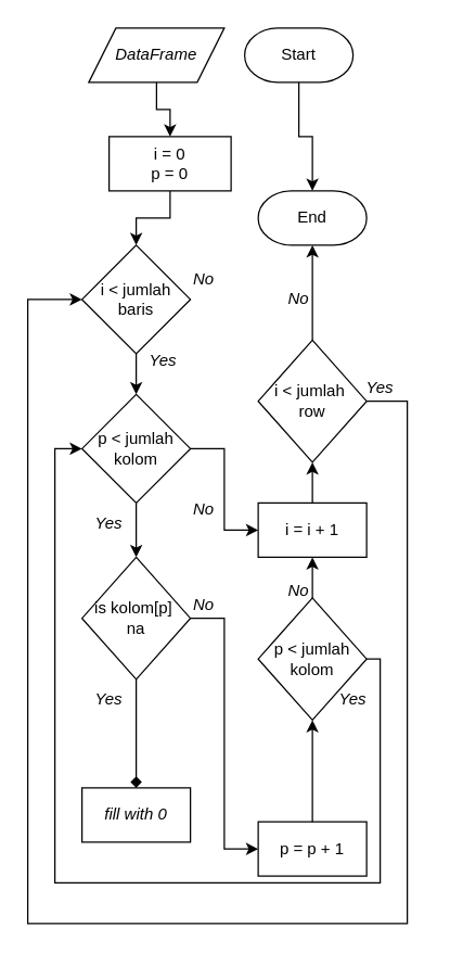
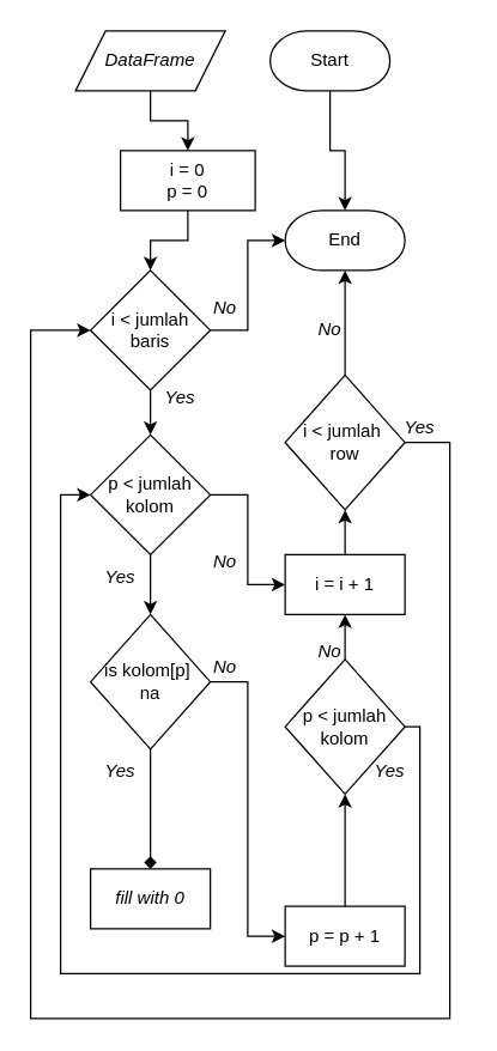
  <mxCell id="0" />
  <mxCell id="1" parent="0" />
  <mxCell id="2" value="" style="edgeStyle=orthogonalEdgeStyle;rounded=0;orthogonalLoop=1;jettySize=auto;html=1;fillColor=none;" parent="1" source="3" target="26" edge="1"><mxGeometry relative="1" as="geometry" /></mxCell>
  <mxCell id="3" value="Start" style="strokeWidth=1;html=1;shape=mxgraph.flowchart.terminator;whiteSpace=wrap;fontStyle=0;fillColor=none;" parent="1" vertex="1"><mxGeometry x="180" y="20" width="80" height="40" as="geometry" /></mxCell>
  <mxCell id="4" value="" style="edgeStyle=orthogonalEdgeStyle;rounded=0;orthogonalLoop=1;jettySize=auto;html=1;fillColor=none;" parent="1" source="5" target="7" edge="1"><mxGeometry relative="1" as="geometry" /></mxCell>
- <mxCell id="5" value="DataFrame" style="shape=parallelogram;perimeter=parallelogramPerimeter;whiteSpace=wrap;html=1;fixedSize=1;fontStyle=2;fillColor=none;" parent="1" vertex="1"><mxGeometry x="65" y="20" width="100" height="40" as="geometry" /></mxCell>
+ <mxCell id="5" value="DataFrame" style="shape=parallelogram;perimeter=parallelogramPerimeter;whiteSpace=wrap;html=1;fixedSize=1;fontStyle=2;fillColor=none;" parent="1" vertex="1"><mxGeometry x="50" y="20" width="100" height="40" as="geometry" /></mxCell>
  <mxCell id="6" value="" style="edgeStyle=orthogonalEdgeStyle;rounded=0;orthogonalLoop=1;jettySize=auto;html=1;fillColor=none;" parent="1" source="7" target="10" edge="1"><mxGeometry relative="1" as="geometry" /></mxCell>
  <mxCell id="7" value="i = 0&lt;div&gt;p = 0&lt;/div&gt;" style="rounded=0;whiteSpace=wrap;html=1;fillColor=none;" parent="1" vertex="1"><mxGeometry x="80" y="100" width="90" height="40" as="geometry" /></mxCell>
  <mxCell id="8" value="" style="edgeStyle=orthogonalEdgeStyle;rounded=0;orthogonalLoop=1;jettySize=auto;html=1;fillColor=none;" parent="1" source="10" target="13" edge="1"><mxGeometry relative="1" as="geometry" /></mxCell>
+ <mxCell id="9" value="" style="edgeStyle=orthogonalEdgeStyle;rounded=0;orthogonalLoop=1;jettySize=auto;html=1;fillColor=none;" parent="1" source="10" target="26" edge="1"><mxGeometry relative="1" as="geometry" /></mxCell>
  <mxCell id="10" value="i &amp;lt; jumlah baris" style="rhombus;whiteSpace=wrap;html=1;fillColor=none;" parent="1" vertex="1"><mxGeometry x="60" y="180" width="80" height="80" as="geometry" /></mxCell>
  <mxCell id="11" value="" style="edgeStyle=orthogonalEdgeStyle;rounded=0;orthogonalLoop=1;jettySize=auto;html=1;fillColor=none;" parent="1" source="13" target="16" edge="1"><mxGeometry relative="1" as="geometry" /></mxCell>
  <mxCell id="12" style="edgeStyle=orthogonalEdgeStyle;rounded=0;orthogonalLoop=1;jettySize=auto;html=1;entryX=0;entryY=0.5;entryDx=0;entryDy=0;fillColor=none;" parent="1" source="13" target="22" edge="1"><mxGeometry relative="1" as="geometry" /></mxCell>
  <mxCell id="13" value="p &amp;lt; jumlah kolom" style="rhombus;whiteSpace=wrap;html=1;fillColor=none;" parent="1" vertex="1"><mxGeometry x="60" y="290" width="80" height="80" as="geometry" /></mxCell>
  <mxCell id="14" value="" style="edgeStyle=orthogonalEdgeStyle;rounded=0;orthogonalLoop=1;jettySize=auto;html=1;fillColor=none;endArrow=diamond;" parent="1" source="16" target="17" edge="1"><mxGeometry relative="1" as="geometry" /></mxCell>
  <mxCell id="15" style="edgeStyle=orthogonalEdgeStyle;rounded=0;orthogonalLoop=1;jettySize=auto;html=1;entryX=0;entryY=0.5;entryDx=0;entryDy=0;fillColor=none;" parent="1" source="16" target="32" edge="1"><mxGeometry relative="1" as="geometry" /></mxCell>
  <mxCell id="16" value="is kolom[p]&amp;nbsp;&lt;div&gt;na&lt;/div&gt;" style="rhombus;whiteSpace=wrap;html=1;fillColor=none;" parent="1" vertex="1"><mxGeometry x="60" y="410" width="80" height="90" as="geometry" /></mxCell>
  <mxCell id="17" value="&lt;i&gt;fill with 0&lt;/i&gt;" style="rounded=0;whiteSpace=wrap;html=1;fillColor=none;" parent="1" vertex="1"><mxGeometry x="60" y="580" width="80" height="40" as="geometry" /></mxCell>
  <mxCell id="18" value="" style="edgeStyle=orthogonalEdgeStyle;rounded=0;orthogonalLoop=1;jettySize=auto;html=1;fillColor=none;" parent="1" source="20" target="22" edge="1"><mxGeometry relative="1" as="geometry" /></mxCell>
  <mxCell id="19" style="edgeStyle=orthogonalEdgeStyle;rounded=0;orthogonalLoop=1;jettySize=auto;html=1;entryX=0;entryY=0.5;entryDx=0;entryDy=0;fillColor=none;" parent="1" source="20" target="13" edge="1"><mxGeometry relative="1" as="geometry"><Array as="points"><mxPoint x="280" y="485" /><mxPoint x="280" y="650" /><mxPoint x="40" y="650" /><mxPoint x="40" y="330" /></Array></mxGeometry></mxCell>
  <mxCell id="20" value="p &amp;lt; jumlah kolom" style="rhombus;whiteSpace=wrap;html=1;fillColor=none;" parent="1" vertex="1"><mxGeometry x="190" y="440" width="80" height="90" as="geometry" /></mxCell>
  <mxCell id="21" value="" style="edgeStyle=orthogonalEdgeStyle;rounded=0;orthogonalLoop=1;jettySize=auto;html=1;fillColor=none;" parent="1" source="22" target="25" edge="1"><mxGeometry relative="1" as="geometry" /></mxCell>
  <mxCell id="22" value="i = i + 1" style="rounded=0;whiteSpace=wrap;html=1;fillColor=none;" parent="1" vertex="1"><mxGeometry x="190" y="370" width="80" height="40" as="geometry" /></mxCell>
  <mxCell id="23" value="" style="edgeStyle=orthogonalEdgeStyle;rounded=0;orthogonalLoop=1;jettySize=auto;html=1;fillColor=none;" parent="1" source="25" target="26" edge="1"><mxGeometry relative="1" as="geometry" /></mxCell>
  <mxCell id="24" style="edgeStyle=orthogonalEdgeStyle;rounded=0;orthogonalLoop=1;jettySize=auto;html=1;entryX=0;entryY=0.5;entryDx=0;entryDy=0;fillColor=none;" parent="1" source="25" target="10" edge="1"><mxGeometry relative="1" as="geometry"><Array as="points"><mxPoint x="300" y="295" /><mxPoint x="300" y="680" /><mxPoint x="20" y="680" /><mxPoint x="20" y="220" /></Array></mxGeometry></mxCell>
  <mxCell id="25" value="i &amp;lt; jumlah&amp;nbsp;&lt;div&gt;row&lt;/div&gt;" style="rhombus;whiteSpace=wrap;html=1;fillColor=none;" parent="1" vertex="1"><mxGeometry x="190" y="250" width="80" height="90" as="geometry" /></mxCell>
  <mxCell id="26" value="End" style="strokeWidth=1;html=1;shape=mxgraph.flowchart.terminator;whiteSpace=wrap;fontStyle=0;fillColor=none;" parent="1" vertex="1"><mxGeometry x="190" y="140" width="80" height="40" as="geometry" /></mxCell>
  <mxCell id="27" value="No" style="text;html=1;align=center;verticalAlign=middle;whiteSpace=wrap;rounded=0;fontStyle=2;fillColor=none;" parent="1" vertex="1"><mxGeometry x="120" y="190" width="60" height="30" as="geometry" /></mxCell>
  <mxCell id="28" value="Yes" style="text;html=1;align=center;verticalAlign=middle;whiteSpace=wrap;rounded=0;fontStyle=2;fillColor=none;" parent="1" vertex="1"><mxGeometry x="90" y="250" width="60" height="30" as="geometry" /></mxCell>
  <mxCell id="29" value="Yes" style="text;html=1;align=center;verticalAlign=middle;whiteSpace=wrap;rounded=0;fontStyle=2;fillColor=none;" parent="1" vertex="1"><mxGeometry x="50" y="370" width="60" height="30" as="geometry" /></mxCell>
  <mxCell id="30" value="No" style="text;html=1;align=center;verticalAlign=middle;whiteSpace=wrap;rounded=0;fontStyle=2;fillColor=none;" parent="1" vertex="1"><mxGeometry x="120" y="360" width="60" height="30" as="geometry" /></mxCell>
  <mxCell id="31" value="" style="edgeStyle=orthogonalEdgeStyle;rounded=0;orthogonalLoop=1;jettySize=auto;html=1;fillColor=none;" parent="1" source="32" target="20" edge="1"><mxGeometry relative="1" as="geometry" /></mxCell>
  <mxCell id="32" value="&lt;div&gt;p = p + 1&lt;/div&gt;" style="rounded=0;whiteSpace=wrap;html=1;fillColor=none;" parent="1" vertex="1"><mxGeometry x="190" y="605" width="80" height="40" as="geometry" /></mxCell>
  <mxCell id="33" value="No" style="text;html=1;align=center;verticalAlign=middle;whiteSpace=wrap;rounded=0;fontStyle=2;fillColor=none;" parent="1" vertex="1"><mxGeometry x="120" y="430" width="60" height="30" as="geometry" /></mxCell>
  <mxCell id="34" value="Yes" style="text;html=1;align=center;verticalAlign=middle;whiteSpace=wrap;rounded=0;fontStyle=2;fillColor=none;" parent="1" vertex="1"><mxGeometry x="50" y="500" width="60" height="30" as="geometry" /></mxCell>
  <mxCell id="35" value="Yes" style="text;html=1;align=center;verticalAlign=middle;whiteSpace=wrap;rounded=0;fontStyle=2;fillColor=none;" parent="1" vertex="1"><mxGeometry x="230" y="500" width="60" height="30" as="geometry" /></mxCell>
  <mxCell id="36" value="No" style="text;html=1;align=center;verticalAlign=middle;whiteSpace=wrap;rounded=0;fontStyle=2;fillColor=none;" parent="1" vertex="1"><mxGeometry x="190" y="420" width="60" height="30" as="geometry" /></mxCell>
  <mxCell id="37" value="Yes" style="text;html=1;align=center;verticalAlign=middle;whiteSpace=wrap;rounded=0;fontStyle=2;fillColor=none;" parent="1" vertex="1"><mxGeometry x="250" y="270" width="60" height="30" as="geometry" /></mxCell>
  <mxCell id="38" value="No" style="text;html=1;align=center;verticalAlign=middle;whiteSpace=wrap;rounded=0;fontStyle=2;fillColor=none;" parent="1" vertex="1"><mxGeometry x="190" y="205" width="60" height="30" as="geometry" /></mxCell>
